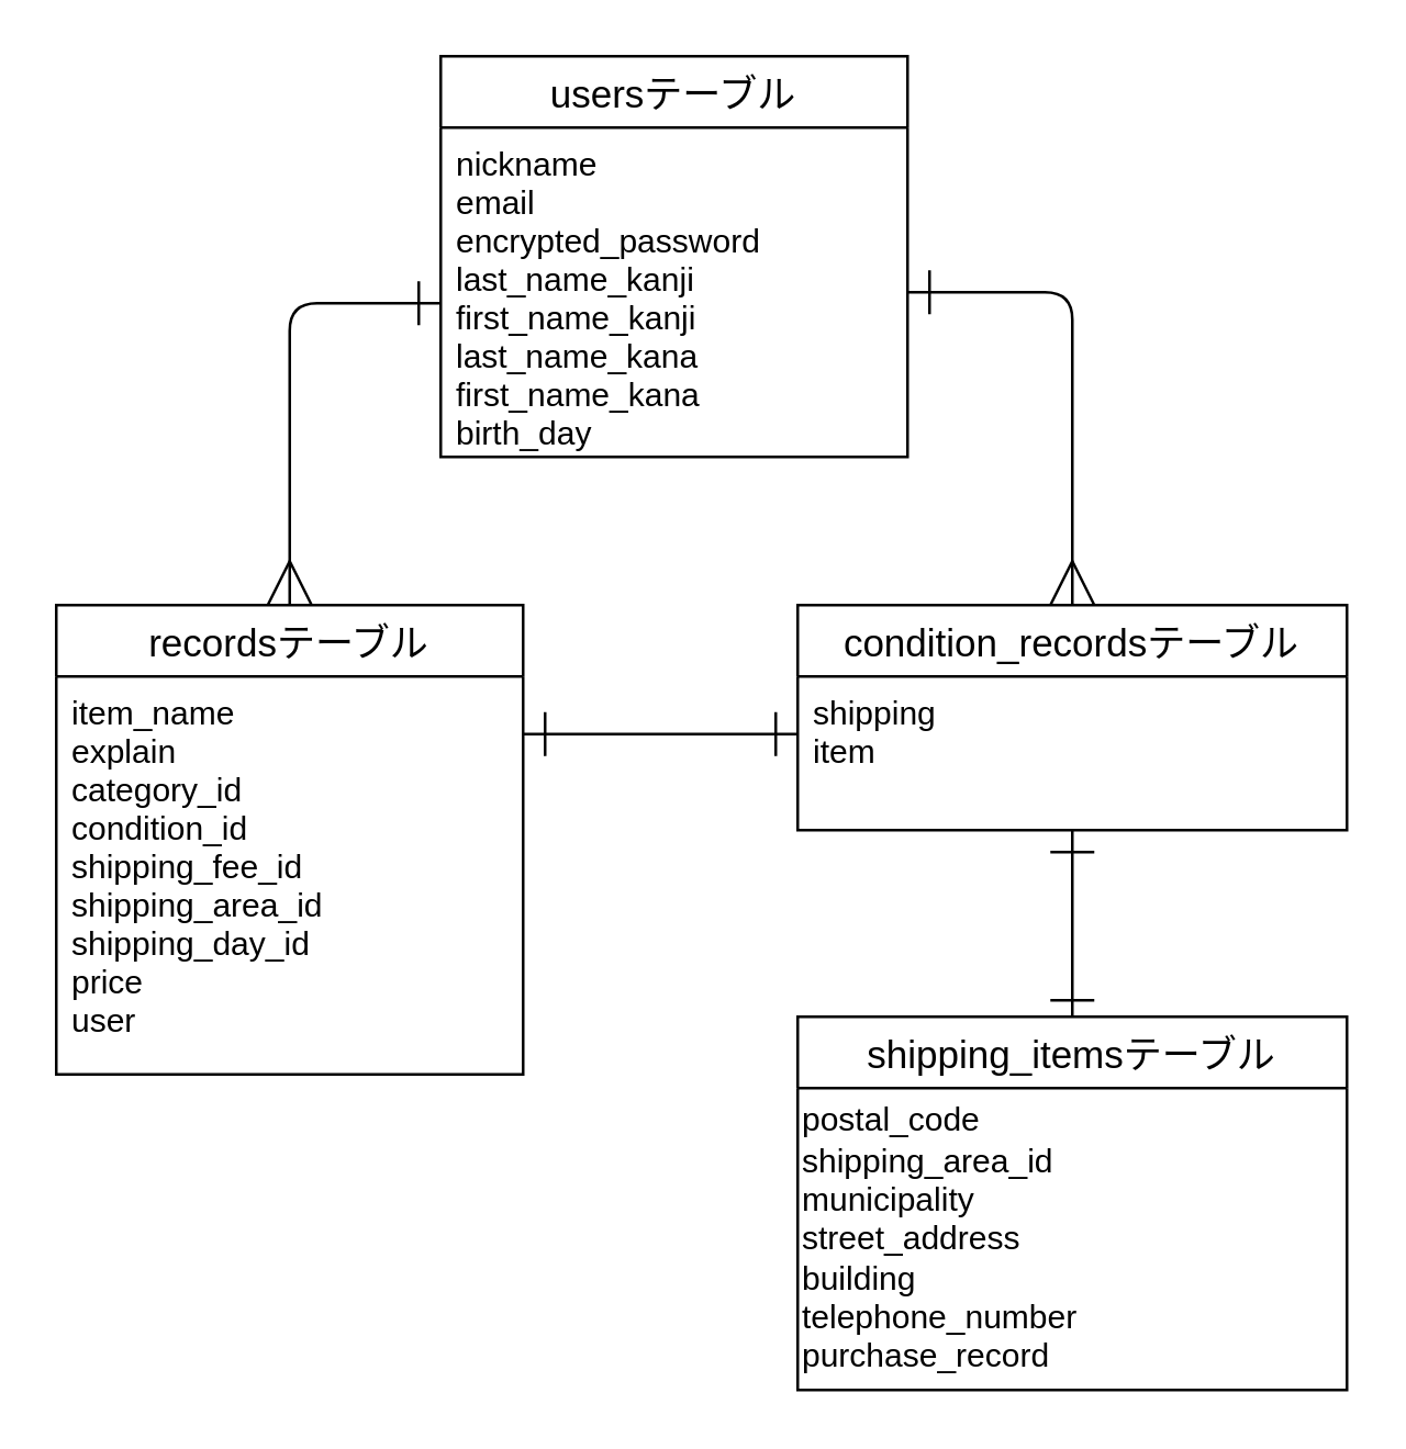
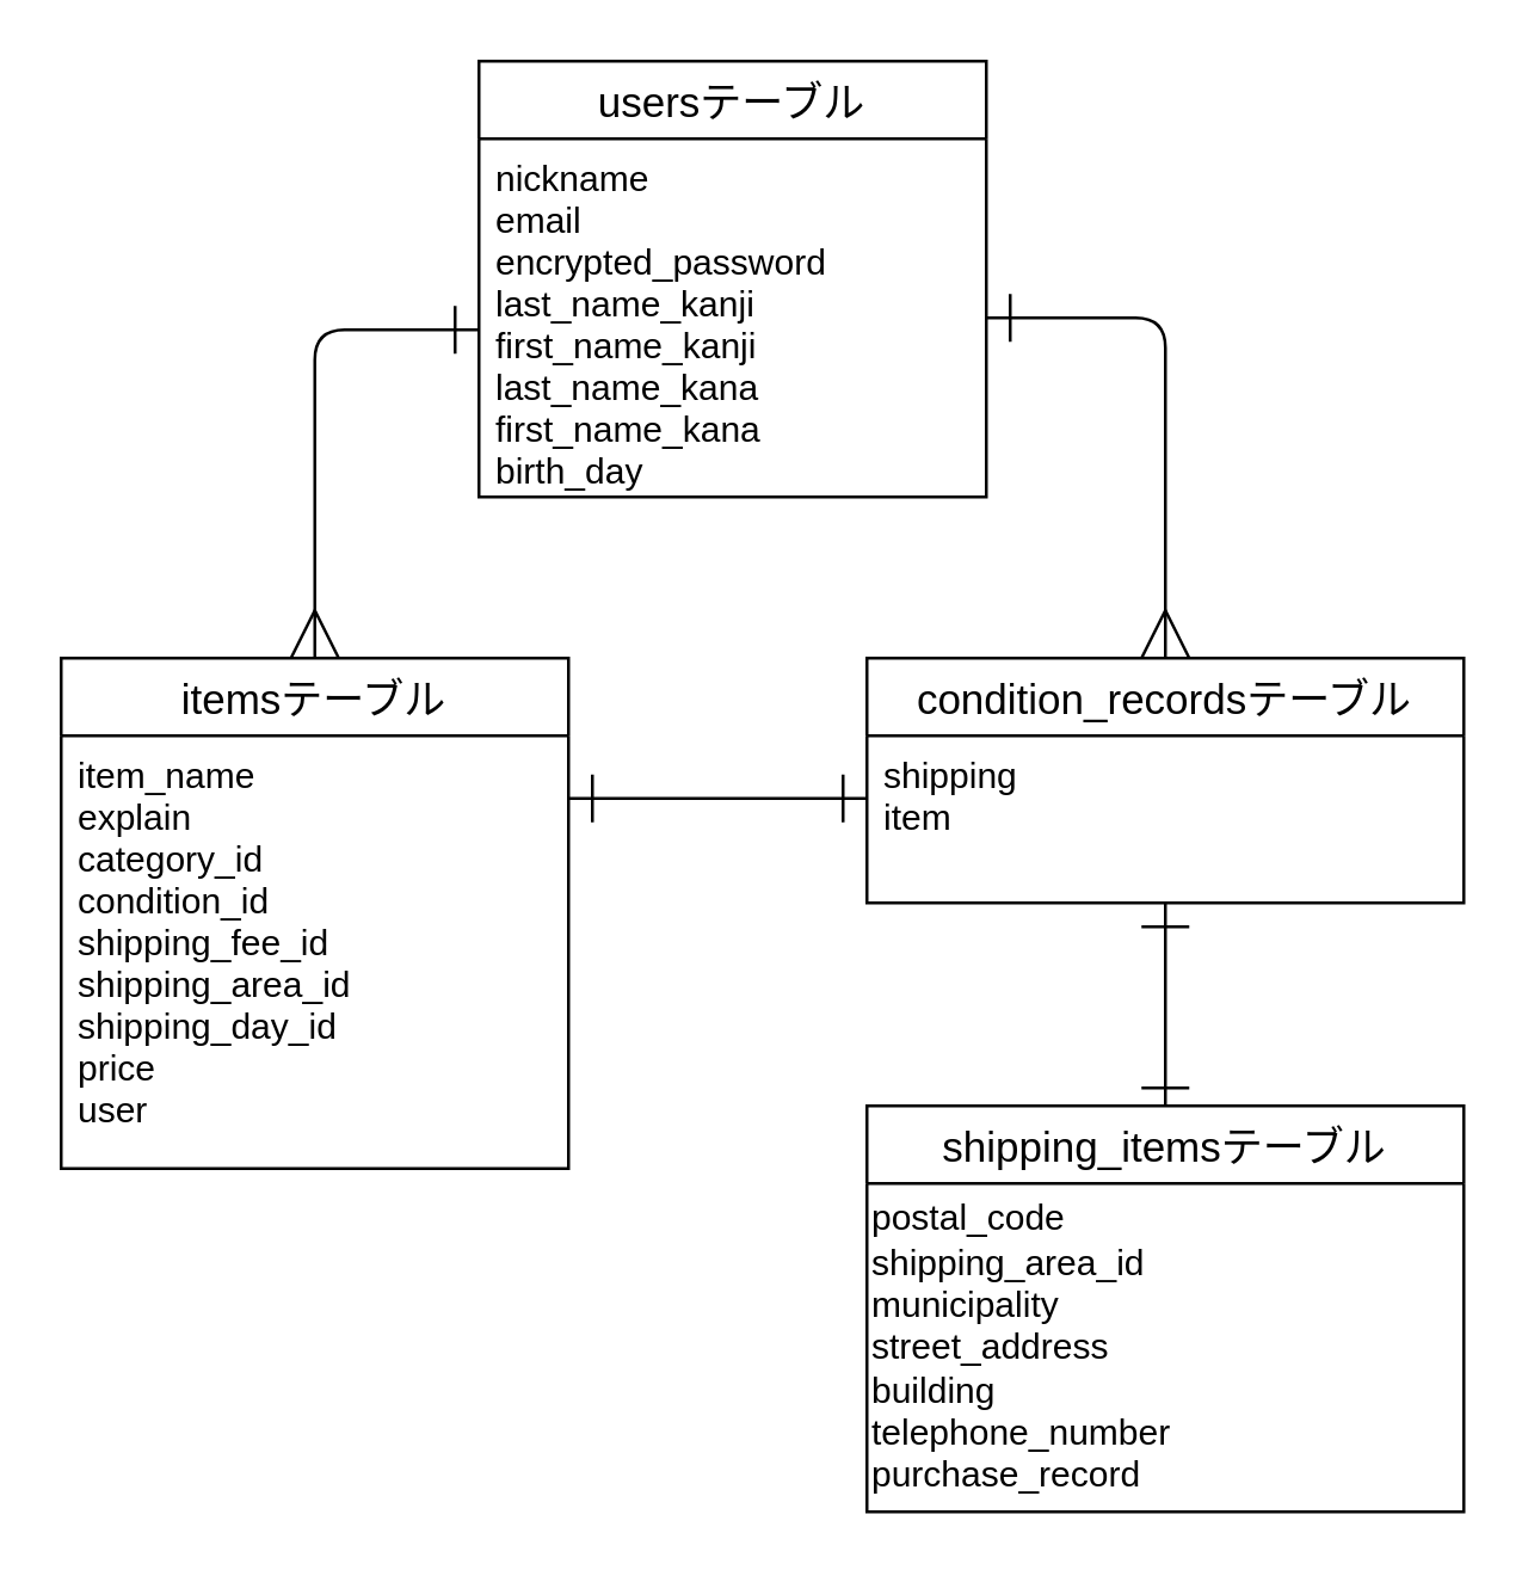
  <mxCell id="0" />
  <mxCell id="1" parent="0" />
  <mxCell id="2" value="usersテーブル" style="swimlane;fontStyle=0;childLayout=stackLayout;horizontal=1;startSize=26;horizontalStack=0;resizeParent=1;resizeParentMax=0;resizeLast=0;collapsible=1;marginBottom=0;align=center;fontSize=14;" parent="1" vertex="1"><mxGeometry x="160" y="20" width="170" height="146" as="geometry" /></mxCell>
  <mxCell id="3" value="nickname&#10;email&#10;encrypted_password&#10;last_name_kanji&#10;first_name_kanji&#10;last_name_kana&#10;first_name_kana&#10;birth_day" style="text;strokeColor=none;fillColor=none;spacingLeft=4;spacingRight=4;overflow=hidden;rotatable=0;points=[[0,0.5],[1,0.5]];portConstraint=eastwest;fontSize=12;" parent="2" vertex="1"><mxGeometry y="26" width="170" height="120" as="geometry" /></mxCell>
  <mxCell id="4" style="edgeStyle=none;html=1;exitX=0.5;exitY=0;exitDx=0;exitDy=0;startArrow=ERmany;startFill=0;endArrow=ERone;endFill=0;startSize=14;endSize=14;targetPerimeterSpacing=0;" parent="1" source="5" edge="1"><mxGeometry relative="1" as="geometry"><mxPoint x="160" y="110" as="targetPoint" /><Array as="points"><mxPoint x="105" y="110" /></Array></mxGeometry></mxCell>
- <mxCell id="5" value="recordsテーブル" style="swimlane;fontStyle=0;childLayout=stackLayout;horizontal=1;startSize=26;horizontalStack=0;resizeParent=1;resizeParentMax=0;resizeLast=0;collapsible=1;marginBottom=0;align=center;fontSize=14;" parent="1" vertex="1"><mxGeometry x="20" y="220" width="170" height="171" as="geometry" /></mxCell>
+ <mxCell id="5" value="itemsテーブル" style="swimlane;fontStyle=0;childLayout=stackLayout;horizontal=1;startSize=26;horizontalStack=0;resizeParent=1;resizeParentMax=0;resizeLast=0;collapsible=1;marginBottom=0;align=center;fontSize=14;" parent="1" vertex="1"><mxGeometry x="20" y="220" width="170" height="171" as="geometry" /></mxCell>
  <mxCell id="6" value="item_name&#10;explain&#10;category_id&#10;condition_id&#10;shipping_fee_id&#10;shipping_area_id&#10;shipping_day_id&#10;price&#10;user" style="text;strokeColor=none;fillColor=none;spacingLeft=4;spacingRight=4;overflow=hidden;rotatable=0;points=[[0,0.5],[1,0.5]];portConstraint=eastwest;fontSize=12;" parent="5" vertex="1"><mxGeometry y="26" width="170" height="145" as="geometry" /></mxCell>
  <mxCell id="7" style="edgeStyle=none;html=1;exitX=0.5;exitY=0;exitDx=0;exitDy=0;entryX=1;entryY=0.5;entryDx=0;entryDy=0;startArrow=ERmany;startFill=0;endArrow=ERone;endFill=0;startSize=14;endSize=14;targetPerimeterSpacing=0;" parent="1" source="8" target="3" edge="1"><mxGeometry relative="1" as="geometry"><Array as="points"><mxPoint x="390" y="106" /></Array></mxGeometry></mxCell>
  <mxCell id="8" value="condition_recordsテーブル" style="swimlane;fontStyle=0;childLayout=stackLayout;horizontal=1;startSize=26;horizontalStack=0;resizeParent=1;resizeParentMax=0;resizeLast=0;collapsible=1;marginBottom=0;align=center;fontSize=14;" parent="1" vertex="1"><mxGeometry x="290" y="220" width="200" height="82" as="geometry" /></mxCell>
  <mxCell id="9" value="shipping&#10;item" style="text;strokeColor=none;fillColor=none;spacingLeft=4;spacingRight=4;overflow=hidden;rotatable=0;points=[[0,0.5],[1,0.5]];portConstraint=eastwest;fontSize=12;" parent="8" vertex="1"><mxGeometry y="26" width="200" height="56" as="geometry" /></mxCell>
  <mxCell id="10" style="edgeStyle=none;html=1;exitX=0.5;exitY=0;exitDx=0;exitDy=0;startArrow=ERone;startFill=0;endArrow=ERone;endFill=0;startSize=14;endSize=14;targetPerimeterSpacing=0;" parent="1" edge="1"><mxGeometry relative="1" as="geometry"><mxPoint x="390" y="302" as="targetPoint" /><mxPoint x="390" y="372" as="sourcePoint" /></mxGeometry></mxCell>
  <mxCell id="11" value="shipping_itemsテーブル" style="swimlane;fontStyle=0;childLayout=stackLayout;horizontal=1;startSize=26;horizontalStack=0;resizeParent=1;resizeParentMax=0;resizeLast=0;collapsible=1;marginBottom=0;align=center;fontSize=14;" parent="1" vertex="1"><mxGeometry x="290" y="370" width="200" height="136" as="geometry" /></mxCell>
  <mxCell id="12" value="postal_code&lt;br&gt;shipping_area_id&lt;br&gt;municipality&lt;br&gt;street_address&lt;br&gt;building&lt;br&gt;telephone_number&lt;br&gt;purchase_record" style="text;html=1;align=left;verticalAlign=middle;resizable=0;points=[];autosize=1;strokeColor=none;fillColor=none;" parent="11" vertex="1"><mxGeometry y="26" width="200" height="110" as="geometry" /></mxCell>
  <mxCell id="13" style="edgeStyle=none;html=1;entryX=0;entryY=0.375;entryDx=0;entryDy=0;entryPerimeter=0;startArrow=ERone;startFill=0;endArrow=ERone;endFill=0;startSize=14;endSize=14;targetPerimeterSpacing=0;" parent="1" target="9" edge="1"><mxGeometry relative="1" as="geometry"><mxPoint x="190" y="267" as="sourcePoint" /></mxGeometry></mxCell>
